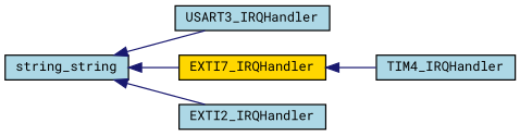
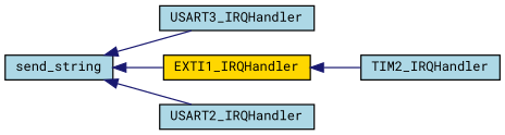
  digraph {
    fontname="Roboto Mono"
    rankdir=LR
    node [color=black fillcolor=lightblue fontname="Roboto Mono" fontsize=10 shape=record style=filled]
    edge [color=midnightblue dir=back fontname="Roboto Mono" fontsize=10 labelfontname=Helvetica labelfontsize=10 style=solid]
-   n1 [fontcolor=black height=0.2 label=string_string width=0.4]
+   n1 [fontcolor=black height=0.2 label=send_string width=0.4]
    n2 [height=0.2 label=USART3_IRQHandler width=0.4]
-   n3 [fillcolor=gold height=0.2 label=EXTI7_IRQHandler width=0.4]
-   n4 [height=0.2 label=EXTI2_IRQHandler width=0.4]
-   n5 [height=0.2 label=TIM4_IRQHandler width=0.4]
+   n3 [fillcolor=gold height=0.2 label=EXTI1_IRQHandler width=0.4]
+   n4 [height=0.2 label=USART2_IRQHandler width=0.4]
+   n5 [height=0.2 label=TIM2_IRQHandler width=0.4]
    n1 -> n2
    n1 -> n3
    n1 -> n4
    n3 -> n5
  }
